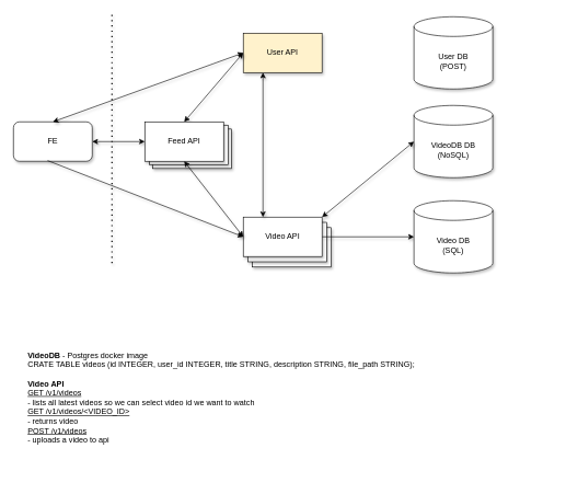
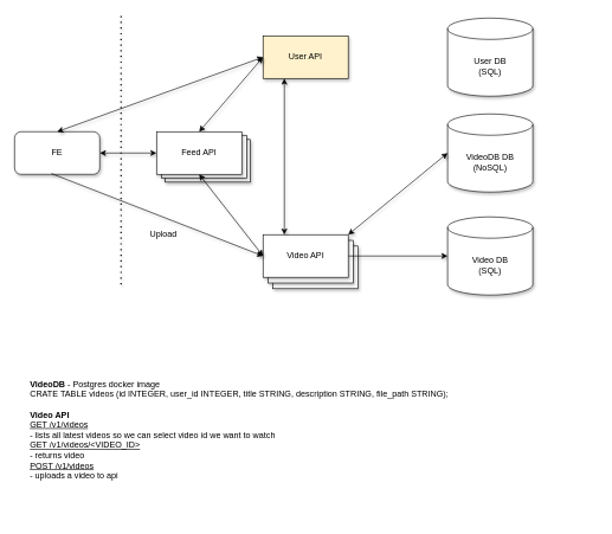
  <mxCell id="0" />
  <mxCell id="1" parent="0" />
  <mxCell id="2" value="&lt;div&gt;Video API&lt;br&gt;&lt;/div&gt;" style="rounded=0;whiteSpace=wrap;html=1;shadow=1;" parent="1" vertex="1"><mxGeometry x="384" y="346" width="120" height="60" as="geometry" /></mxCell>
  <mxCell id="3" value="Feed API" style="rounded=0;whiteSpace=wrap;html=1;shadow=1;" parent="1" vertex="1"><mxGeometry x="232" y="196" width="120" height="60" as="geometry" /></mxCell>
  <mxCell id="4" value="&lt;div&gt;Video API&lt;br&gt;&lt;/div&gt;" style="rounded=0;whiteSpace=wrap;html=1;shadow=1;" parent="1" vertex="1"><mxGeometry x="377" y="338" width="120" height="60" as="geometry" /></mxCell>
  <mxCell id="5" value="&lt;div&gt;User API&lt;br&gt;&lt;/div&gt;" style="rounded=0;whiteSpace=wrap;html=1;shadow=1;fillColor=#fff2cc;" parent="1" vertex="1"><mxGeometry x="370" y="50" width="120" height="60" as="geometry" /></mxCell>
  <mxCell id="6" value="" style="endArrow=none;dashed=1;html=1;dashPattern=1 3;strokeWidth=2;shadow=1;" parent="1" edge="1"><mxGeometry width="50" height="50" relative="1" as="geometry"><mxPoint x="170" y="400" as="sourcePoint" /><mxPoint x="170" as="targetPoint" y="20" /></mxGeometry></mxCell>
  <mxCell id="7" value="FE" style="whiteSpace=wrap;html=1;shadow=1;rounded=1;" parent="1" vertex="1"><mxGeometry x="20" y="185" width="120" height="60" as="geometry" /></mxCell>
  <mxCell id="8" style="edgeStyle=orthogonalEdgeStyle;rounded=0;orthogonalLoop=1;jettySize=auto;html=1;exitX=1;exitY=0.5;exitDx=0;exitDy=0;entryX=0;entryY=0.5;entryDx=0;entryDy=0;entryPerimeter=0;shadow=1;" parent="1" source="9" target="10" edge="1"><mxGeometry relative="1" as="geometry"><mxPoint x="610" y="210" as="targetPoint" /></mxGeometry></mxCell>
  <mxCell id="9" value="&lt;div&gt;Video API&lt;br&gt;&lt;/div&gt;" style="rounded=0;whiteSpace=wrap;html=1;shadow=1;" parent="1" vertex="1"><mxGeometry x="370" y="330" width="120" height="60" as="geometry" /></mxCell>
  <mxCell id="10" value="&lt;div&gt;Video DB&lt;/div&gt;(SQL)" style="shape=cylinder3;whiteSpace=wrap;html=1;boundedLbl=1;backgroundOutline=1;size=15;shadow=1;" parent="1" vertex="1"><mxGeometry x="630" y="305" width="120" height="110" as="geometry" /></mxCell>
- <mxCell id="11" value="&lt;div&gt;User DB&lt;/div&gt;(POST)" style="shape=cylinder3;whiteSpace=wrap;html=1;boundedLbl=1;backgroundOutline=1;size=15;shadow=1;" parent="1" vertex="1"><mxGeometry x="630" y="25" width="120" height="110" as="geometry" /></mxCell>
+ <mxCell id="11" value="&lt;div&gt;User DB&lt;/div&gt;(SQL)" style="shape=cylinder3;whiteSpace=wrap;html=1;boundedLbl=1;backgroundOutline=1;size=15;shadow=1;" parent="1" vertex="1"><mxGeometry x="630" y="25" width="120" height="110" as="geometry" /></mxCell>
  <mxCell id="12" value="&lt;div&gt;VideoDB DB&lt;br&gt;(NoSQL)&lt;br&gt;&lt;/div&gt;" style="shape=cylinder3;whiteSpace=wrap;html=1;boundedLbl=1;backgroundOutline=1;size=15;shadow=1;" parent="1" vertex="1"><mxGeometry x="630" y="160" width="120" height="110" as="geometry" /></mxCell>
  <mxCell id="13" value="" style="endArrow=classic;startArrow=classic;html=1;entryX=0.25;entryY=1;entryDx=0;entryDy=0;exitX=0.25;exitY=0;exitDx=0;exitDy=0;shadow=1;" parent="1" source="9" target="5" edge="1"><mxGeometry width="50" height="50" relative="1" as="geometry"><mxPoint x="360" y="390" as="sourcePoint" /><mxPoint x="410" y="340" as="targetPoint" /></mxGeometry></mxCell>
  <mxCell id="14" value="" style="endArrow=classic;startArrow=classic;html=1;entryX=0;entryY=0.5;entryDx=0;entryDy=0;exitX=1;exitY=0;exitDx=0;exitDy=0;entryPerimeter=0;shadow=1;" parent="1" source="9" target="12" edge="1"><mxGeometry width="50" height="50" relative="1" as="geometry"><mxPoint x="520" y="330" as="sourcePoint" /><mxPoint x="520" y="110" as="targetPoint" /></mxGeometry></mxCell>
  <mxCell id="15" value="" style="endArrow=classic;startArrow=classic;html=1;entryX=0;entryY=0.5;entryDx=0;entryDy=0;exitX=0.5;exitY=0;exitDx=0;exitDy=0;shadow=1;" parent="1" source="19" target="5" edge="1"><mxGeometry width="50" height="50" relative="1" as="geometry"><mxPoint x="260" y="180" as="sourcePoint" /><mxPoint x="310" y="130" as="targetPoint" /></mxGeometry></mxCell>
  <mxCell id="16" value="" style="endArrow=classic;startArrow=classic;html=1;entryX=0;entryY=0.5;entryDx=0;entryDy=0;exitX=1;exitY=0.5;exitDx=0;exitDy=0;shadow=1;" parent="1" source="7" target="19" edge="1"><mxGeometry width="50" height="50" relative="1" as="geometry"><mxPoint x="70" y="370" as="sourcePoint" /><mxPoint x="120" y="320" as="targetPoint" /></mxGeometry></mxCell>
  <mxCell id="17" value="" style="endArrow=classic;startArrow=classic;html=1;exitX=0.5;exitY=0;exitDx=0;exitDy=0;shadow=1;" parent="1" source="7" edge="1"><mxGeometry width="50" height="50" relative="1" as="geometry"><mxPoint x="80" y="170" as="sourcePoint" /><mxPoint x="370" y="80" as="targetPoint" /></mxGeometry></mxCell>
  <mxCell id="18" value="Feed API" style="rounded=0;whiteSpace=wrap;html=1;shadow=1;" parent="1" vertex="1"><mxGeometry x="227" y="190" width="120" height="60" as="geometry" /></mxCell>
  <mxCell id="19" value="Feed API" style="rounded=0;whiteSpace=wrap;html=1;shadow=1;" parent="1" vertex="1"><mxGeometry x="220" y="185" width="120" height="60" as="geometry" /></mxCell>
  <mxCell id="20" value="" style="endArrow=classic;startArrow=classic;html=1;entryX=0;entryY=0.5;entryDx=0;entryDy=0;exitX=0.5;exitY=1;exitDx=0;exitDy=0;shadow=1;" parent="1" source="19" target="9" edge="1"><mxGeometry width="50" height="50" relative="1" as="geometry"><mxPoint x="200" y="390" as="sourcePoint" /><mxPoint x="320" y="285" as="targetPoint" /></mxGeometry></mxCell>
  <mxCell id="21" value="" style="endArrow=classic;html=1;exitX=0.433;exitY=0.983;exitDx=0;exitDy=0;exitPerimeter=0;entryX=0;entryY=0.5;entryDx=0;entryDy=0;shadow=1;" parent="1" source="7" target="9" edge="1"><mxGeometry width="50" height="50" relative="1" as="geometry"><mxPoint x="360" y="390" as="sourcePoint" /><mxPoint x="410" y="340" as="targetPoint" /></mxGeometry></mxCell>
+ <mxCell id="22" value="Upload" style="text;html=1;strokeColor=none;fillColor=none;align=center;verticalAlign=middle;whiteSpace=wrap;rounded=0;shadow=1;" parent="1" vertex="1"><mxGeometry x="210" y="320" width="40" height="20" as="geometry" /></mxCell>
  <mxCell id="23" value="&lt;div align=&quot;left&quot;&gt;&lt;b&gt;VideoDB&lt;/b&gt; - Postgres docker image&lt;/div&gt;&lt;div align=&quot;left&quot;&gt;CRATE TABLE videos (id INTEGER, user_id INTEGER, title STRING, description STRING, file_path STRING);&lt;/div&gt;&lt;div align=&quot;left&quot;&gt;&lt;b&gt;&lt;br&gt;&lt;/b&gt;&lt;/div&gt;&lt;div align=&quot;left&quot;&gt;&lt;b&gt;Video API&lt;/b&gt;&lt;/div&gt;&lt;div align=&quot;left&quot;&gt;&lt;u&gt;GET /v1/videos&lt;/u&gt;&lt;/div&gt;&lt;div align=&quot;left&quot;&gt;- lists all latest videos so we can select video id we want to watch&lt;br&gt;&lt;/div&gt;&lt;div align=&quot;left&quot;&gt;&lt;u&gt;GET /v1/videos/&amp;lt;VIDEO_ID&amp;gt;&lt;/u&gt;&lt;/div&gt;&lt;div align=&quot;left&quot;&gt;- returns video&lt;/div&gt;&lt;div align=&quot;left&quot;&gt;&lt;u&gt;POST /v1/videos&lt;/u&gt;&lt;/div&gt;&lt;div align=&quot;left&quot;&gt;- uploads a video to api&lt;br&gt;&lt;/div&gt;" style="text;html=1;strokeColor=none;fillColor=none;align=left;verticalAlign=middle;whiteSpace=wrap;rounded=0;shadow=1;" vertex="1" parent="1"><mxGeometry x="40" y="480" width="800" height="250" as="geometry" /></mxCell>
